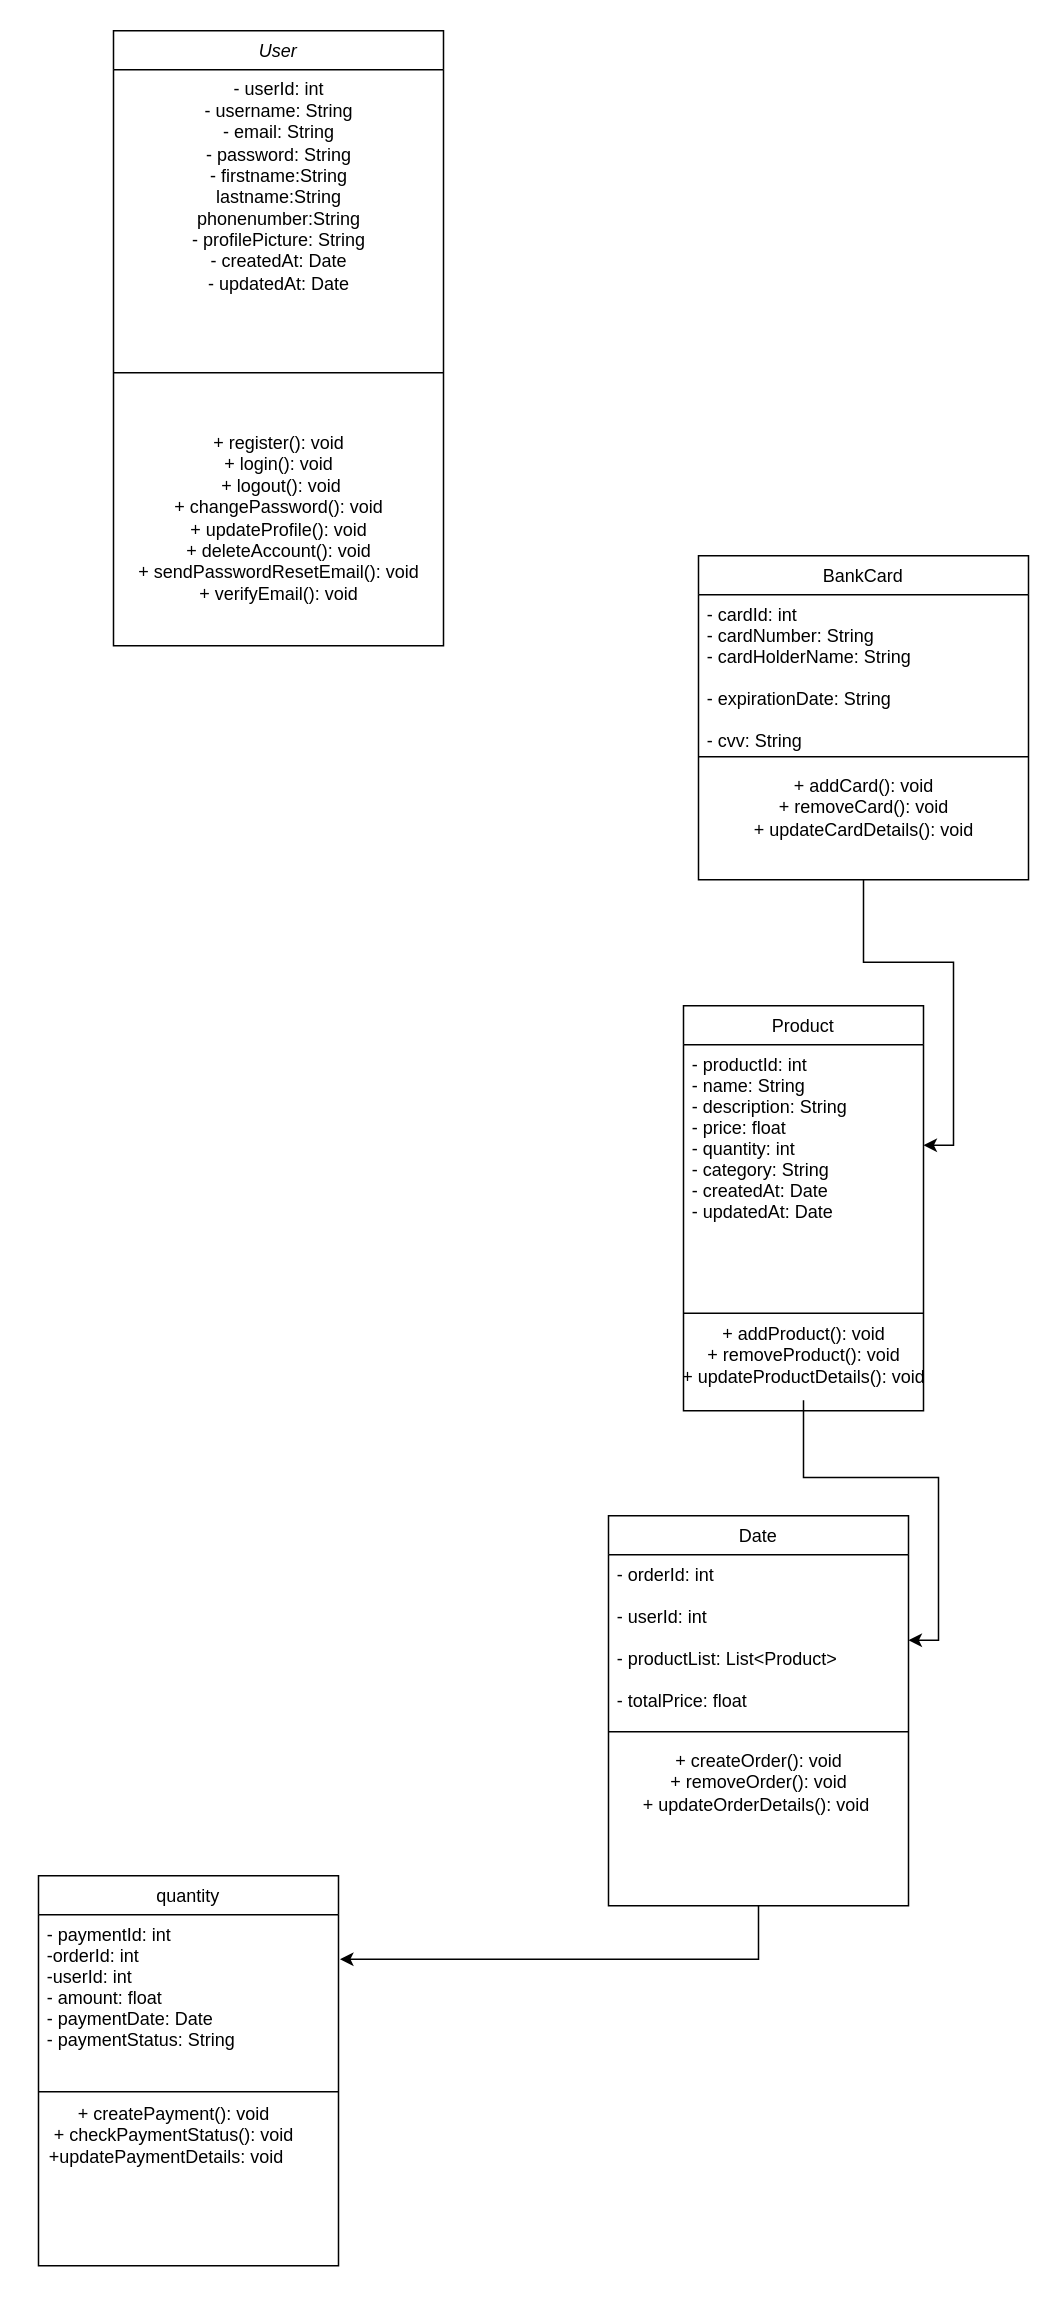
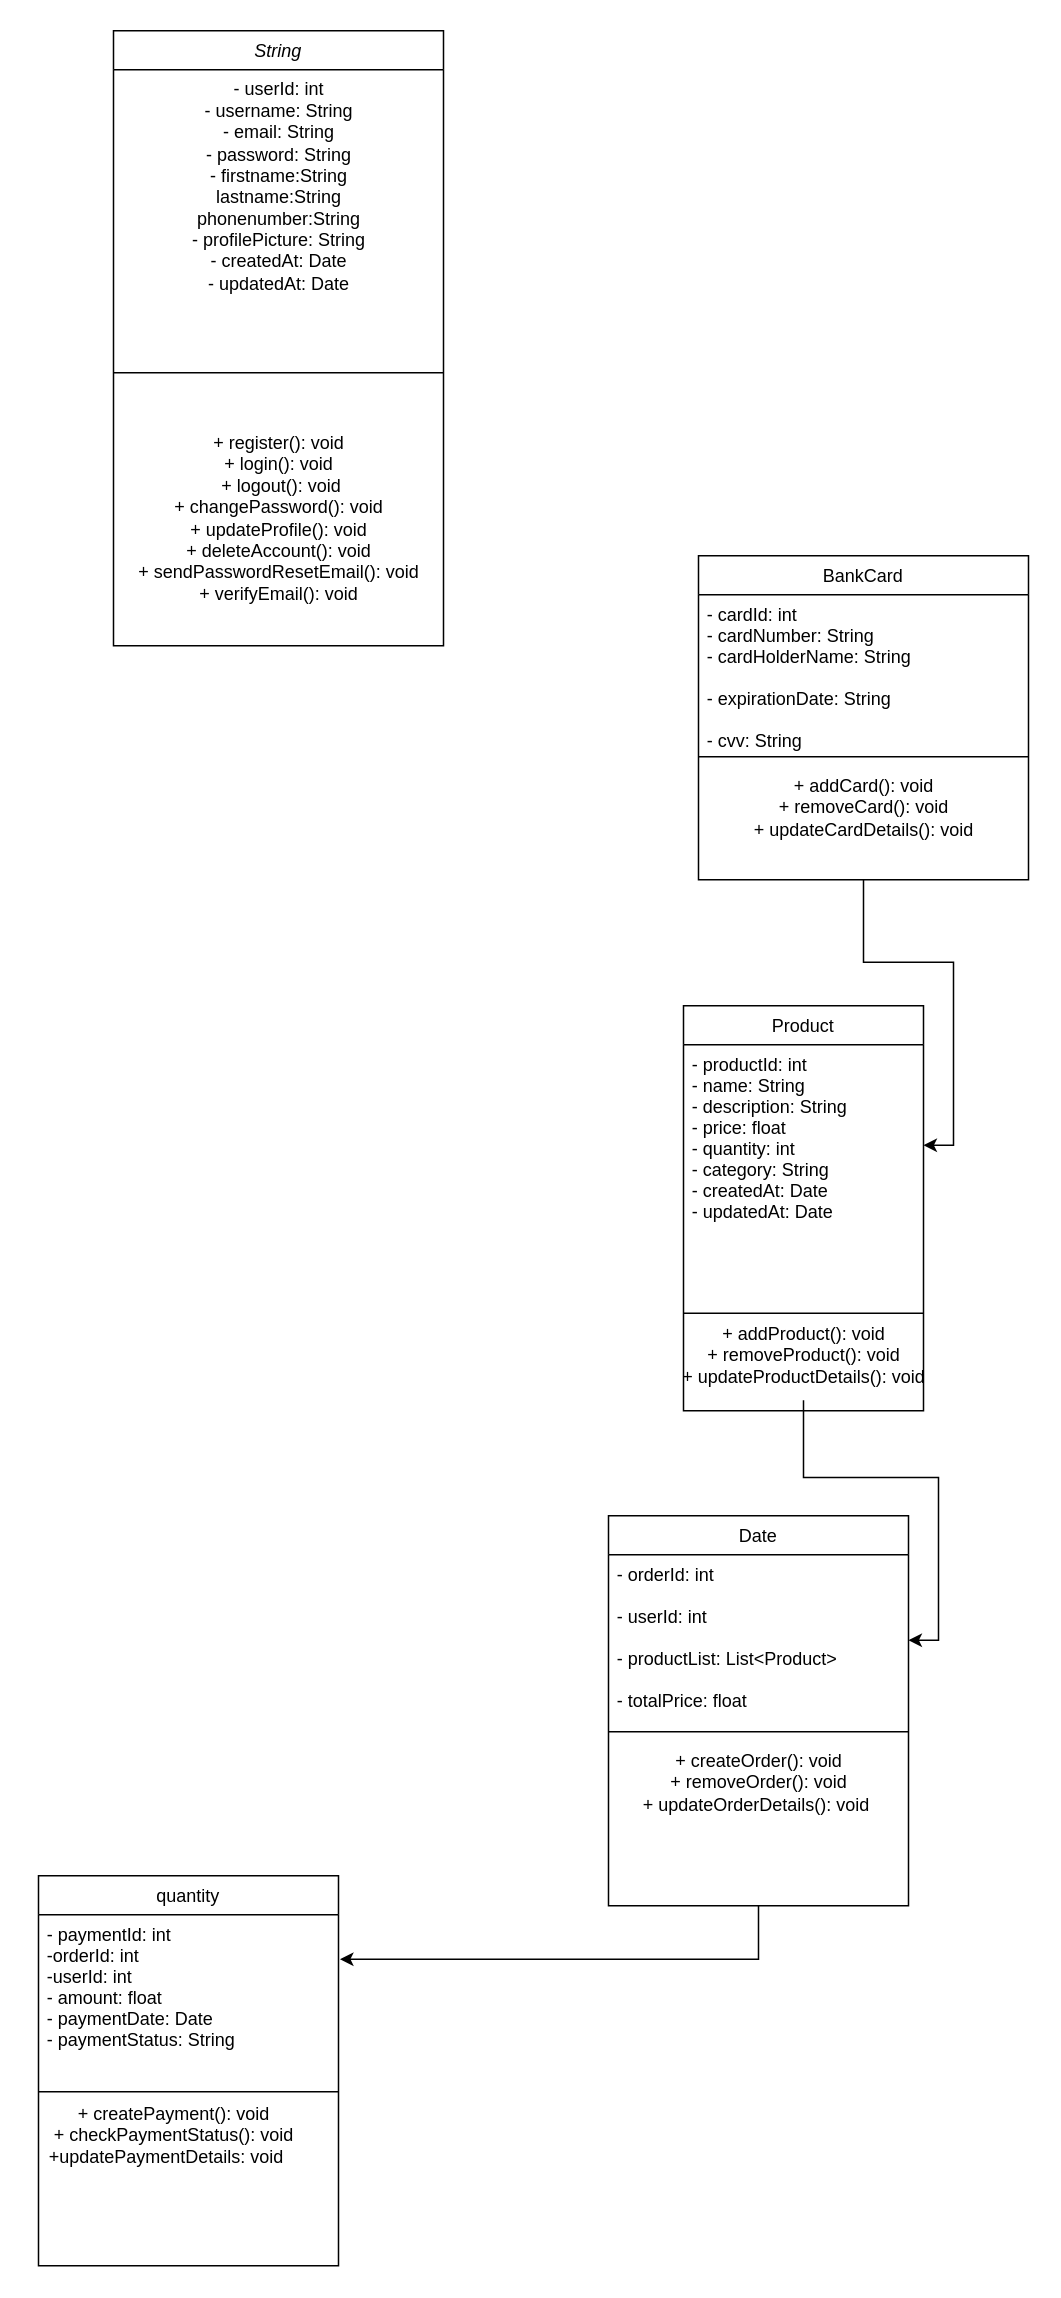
  <mxCell id="0" />
  <mxCell id="1" parent="0" />
  <mxCell id="2" style="edgeStyle=orthogonalEdgeStyle;rounded=0;orthogonalLoop=1;jettySize=auto;html=1;exitX=0.5;exitY=0;exitDx=0;exitDy=0;entryX=0.5;entryY=0;entryDx=0;entryDy=0;" edge="1" parent="1" source="3" target="3"><mxGeometry relative="1" as="geometry"><mxPoint x="215" y="270" as="targetPoint" /></mxGeometry></mxCell>
- <mxCell id="3" value="User" style="swimlane;fontStyle=2;align=center;verticalAlign=top;childLayout=stackLayout;horizontal=1;startSize=26;horizontalStack=0;resizeParent=1;resizeLast=0;collapsible=1;marginBottom=0;rounded=0;shadow=0;strokeWidth=1;" parent="1" vertex="1"><mxGeometry x="75" y="20" width="220" height="410" as="geometry"><mxRectangle x="230" y="140" width="160" height="26" as="alternateBounds" /></mxGeometry></mxCell>
+ <mxCell id="3" value="String" style="swimlane;fontStyle=2;align=center;verticalAlign=top;childLayout=stackLayout;horizontal=1;startSize=26;horizontalStack=0;resizeParent=1;resizeLast=0;collapsible=1;marginBottom=0;rounded=0;shadow=0;strokeWidth=1;" parent="1" vertex="1"><mxGeometry x="75" y="20" width="220" height="410" as="geometry"><mxRectangle x="230" y="140" width="160" height="26" as="alternateBounds" /></mxGeometry></mxCell>
  <mxCell id="4" value="- &lt;span class=&quot;hljs-attr&quot;&gt;userId&lt;/span&gt;: int&lt;br&gt;&lt;div&gt;&lt;span style=&quot;background-color: initial;&quot;&gt;- &lt;/span&gt;&lt;span style=&quot;background-color: initial;&quot; class=&quot;hljs-attr&quot;&gt;username&lt;/span&gt;&lt;span style=&quot;background-color: initial;&quot;&gt;: &lt;/span&gt;&lt;span style=&quot;background-color: initial;&quot; class=&quot;hljs-title class_&quot;&gt;String&lt;/span&gt;&lt;/div&gt;&lt;div&gt;&lt;span style=&quot;background-color: initial;&quot;&gt;- &lt;/span&gt;&lt;span style=&quot;background-color: initial;&quot; class=&quot;hljs-attr&quot;&gt;email&lt;/span&gt;&lt;span style=&quot;background-color: initial;&quot;&gt;: &lt;/span&gt;&lt;span style=&quot;background-color: initial;&quot; class=&quot;hljs-title class_&quot;&gt;String&lt;/span&gt;&lt;/div&gt;&lt;div&gt;&lt;span style=&quot;background-color: initial;&quot; class=&quot;hljs-title class_&quot;&gt;- &lt;span class=&quot;hljs-attr&quot;&gt;password&lt;/span&gt;: &lt;span class=&quot;hljs-title class_&quot;&gt;String&lt;/span&gt;&lt;br&gt;&lt;/span&gt;&lt;/div&gt;&lt;div&gt;&lt;span style=&quot;background-color: initial;&quot; class=&quot;hljs-title class_&quot;&gt;&lt;span class=&quot;hljs-title class_&quot;&gt;- firstname:String&lt;/span&gt;&lt;/span&gt;&lt;/div&gt;&lt;div&gt;&lt;span style=&quot;background-color: initial;&quot; class=&quot;hljs-title class_&quot;&gt;&lt;span class=&quot;hljs-title class_&quot;&gt;lastname:String&lt;/span&gt;&lt;/span&gt;&lt;/div&gt;&lt;div&gt;&lt;span style=&quot;background-color: initial;&quot; class=&quot;hljs-title class_&quot;&gt;&lt;span class=&quot;hljs-title class_&quot;&gt;phonenumber:String&lt;/span&gt;&lt;/span&gt;&lt;/div&gt;&lt;div&gt;&lt;span style=&quot;background-color: initial;&quot; class=&quot;hljs-title class_&quot;&gt;&lt;span class=&quot;hljs-title class_&quot;&gt;- &lt;span class=&quot;hljs-attr&quot;&gt;profilePicture&lt;/span&gt;: &lt;span class=&quot;hljs-title class_&quot;&gt;String&lt;/span&gt;&lt;br&gt;&lt;/span&gt;&lt;/span&gt;&lt;/div&gt;&lt;div&gt;- &lt;span class=&quot;hljs-attr&quot;&gt;createdAt&lt;/span&gt;: &lt;span class=&quot;hljs-title class_&quot;&gt;Date&lt;/span&gt;&lt;br&gt;&lt;/div&gt;&lt;div&gt;&lt;span class=&quot;hljs-title class_&quot;&gt;- updated&lt;span class=&quot;hljs-attr&quot;&gt;At&lt;/span&gt;: &lt;span class=&quot;hljs-title class_&quot;&gt;Date&lt;/span&gt;&lt;br&gt;&lt;/span&gt;&lt;/div&gt;&lt;div&gt;&amp;nbsp;&lt;/div&gt;" style="text;html=1;align=center;verticalAlign=middle;resizable=0;points=[];autosize=1;strokeColor=none;fillColor=none;" vertex="1" parent="3"><mxGeometry y="26" width="220" height="170" as="geometry" /></mxCell>
  <mxCell id="5" value="&lt;div&gt;&lt;br&gt;&lt;/div&gt;&lt;div&gt;&lt;br&gt;&lt;/div&gt;" style="line;html=1;strokeWidth=1;align=left;verticalAlign=middle;spacingTop=-1;spacingLeft=3;spacingRight=3;rotatable=0;labelPosition=right;points=[];portConstraint=eastwest;" parent="3" vertex="1"><mxGeometry y="196" width="220" height="64" as="geometry" /></mxCell>
  <mxCell id="6" value="+ &lt;span class=&quot;hljs-title function_&quot;&gt;register&lt;/span&gt;(): &lt;span class=&quot;hljs-keyword&quot;&gt;void&lt;/span&gt;&lt;div&gt;&lt;span class=&quot;hljs-keyword&quot;&gt;+ &lt;span class=&quot;hljs-title function_&quot;&gt;login&lt;/span&gt;(): &lt;span class=&quot;hljs-keyword&quot;&gt;void&lt;/span&gt;&lt;br&gt;&lt;/span&gt;&lt;/div&gt;&lt;div&gt;&lt;span class=&quot;hljs-keyword&quot;&gt;&lt;span class=&quot;hljs-keyword&quot;&gt;&amp;nbsp;+ &lt;span class=&quot;hljs-title function_&quot;&gt;logout&lt;/span&gt;(): &lt;span class=&quot;hljs-keyword&quot;&gt;void&lt;/span&gt;&lt;br&gt;&lt;/span&gt;&lt;/span&gt;&lt;/div&gt;&lt;div&gt;&lt;span class=&quot;hljs-keyword&quot;&gt;&lt;span class=&quot;hljs-keyword&quot;&gt;&lt;span class=&quot;hljs-keyword&quot;&gt;+ &lt;span class=&quot;hljs-title function_&quot;&gt;changePassword&lt;/span&gt;(): &lt;span class=&quot;hljs-keyword&quot;&gt;void&lt;/span&gt;&lt;br&gt;&lt;/span&gt;&lt;/span&gt;&lt;/span&gt;&lt;/div&gt;&lt;div&gt;&lt;span class=&quot;hljs-keyword&quot;&gt;&lt;span class=&quot;hljs-keyword&quot;&gt;&lt;span class=&quot;hljs-keyword&quot;&gt;&lt;span class=&quot;hljs-keyword&quot;&gt;+ &lt;span class=&quot;hljs-title function_&quot;&gt;updateProfile&lt;/span&gt;(): &lt;span class=&quot;hljs-keyword&quot;&gt;void&lt;/span&gt;&lt;br&gt;&lt;/span&gt;&lt;/span&gt;&lt;/span&gt;&lt;/span&gt;&lt;/div&gt;&lt;div&gt;&lt;span class=&quot;hljs-keyword&quot;&gt;&lt;span class=&quot;hljs-keyword&quot;&gt;&lt;span class=&quot;hljs-keyword&quot;&gt;&lt;span class=&quot;hljs-keyword&quot;&gt;&lt;span class=&quot;hljs-keyword&quot;&gt;+ &lt;span class=&quot;hljs-title function_&quot;&gt;deleteAccount&lt;/span&gt;(): &lt;span class=&quot;hljs-keyword&quot;&gt;void&lt;/span&gt;&lt;br&gt;&lt;/span&gt;&lt;/span&gt;&lt;/span&gt;&lt;/span&gt;&lt;/span&gt;&lt;/div&gt;&lt;div&gt;&lt;span class=&quot;hljs-keyword&quot;&gt;&lt;span class=&quot;hljs-keyword&quot;&gt;&lt;span class=&quot;hljs-keyword&quot;&gt;&lt;span class=&quot;hljs-keyword&quot;&gt;&lt;span class=&quot;hljs-keyword&quot;&gt;&lt;span class=&quot;hljs-keyword&quot;&gt;+ &lt;span class=&quot;hljs-title function_&quot;&gt;sendPasswordResetEmail&lt;/span&gt;(): &lt;span class=&quot;hljs-keyword&quot;&gt;void&lt;/span&gt;&lt;br&gt;&lt;/span&gt;&lt;/span&gt;&lt;/span&gt;&lt;/span&gt;&lt;/span&gt;&lt;/span&gt;&lt;/div&gt;&lt;div&gt;&lt;span class=&quot;hljs-keyword&quot;&gt;&lt;span class=&quot;hljs-keyword&quot;&gt;&lt;span class=&quot;hljs-keyword&quot;&gt;&lt;span class=&quot;hljs-keyword&quot;&gt;&lt;span class=&quot;hljs-keyword&quot;&gt;&lt;span class=&quot;hljs-keyword&quot;&gt;&lt;span class=&quot;hljs-keyword&quot;&gt;+ &lt;span class=&quot;hljs-title function_&quot;&gt;verifyEmail&lt;/span&gt;(): &lt;span class=&quot;hljs-keyword&quot;&gt;void&lt;/span&gt;&lt;br&gt;&lt;/span&gt;&lt;/span&gt;&lt;/span&gt;&lt;/span&gt;&lt;/span&gt;&lt;/span&gt;&lt;/span&gt;&lt;/div&gt;" style="text;html=1;align=center;verticalAlign=middle;resizable=0;points=[];autosize=1;strokeColor=none;fillColor=none;" vertex="1" parent="3"><mxGeometry y="260" width="220" height="130" as="geometry" /></mxCell>
  <mxCell id="7" value="quantity" style="swimlane;fontStyle=0;align=center;verticalAlign=top;childLayout=stackLayout;horizontal=1;startSize=26;horizontalStack=0;resizeParent=1;resizeLast=0;collapsible=1;marginBottom=0;rounded=0;shadow=0;strokeWidth=1;" parent="1" vertex="1"><mxGeometry x="25" y="1250" width="200" height="260" as="geometry"><mxRectangle x="130" y="380" width="160" height="26" as="alternateBounds" /></mxGeometry></mxCell>
  <mxCell id="8" value="- paymentId: int&#10;-orderId: int&#10;-userId: int&#10;- amount: float&#10;- paymentDate: Date&#10;- paymentStatus: String&#10;&#10;" style="text;align=left;verticalAlign=top;spacingLeft=4;spacingRight=4;overflow=hidden;rotatable=0;points=[[0,0.5],[1,0.5]];portConstraint=eastwest;" parent="7" vertex="1"><mxGeometry y="26" width="200" height="114" as="geometry" /></mxCell>
  <mxCell id="9" value="" style="line;html=1;strokeWidth=1;align=left;verticalAlign=middle;spacingTop=-1;spacingLeft=3;spacingRight=3;rotatable=0;labelPosition=right;points=[];portConstraint=eastwest;" parent="7" vertex="1"><mxGeometry y="140" width="200" height="8" as="geometry" /></mxCell>
  <mxCell id="10" value="Product" style="swimlane;fontStyle=0;align=center;verticalAlign=top;childLayout=stackLayout;horizontal=1;startSize=26;horizontalStack=0;resizeParent=1;resizeLast=0;collapsible=1;marginBottom=0;rounded=0;shadow=0;strokeWidth=1;" parent="1" vertex="1"><mxGeometry x="455" y="670" width="160" height="270" as="geometry"><mxRectangle x="340" y="380" width="170" height="26" as="alternateBounds" /></mxGeometry></mxCell>
  <mxCell id="11" value="- productId: int&#10;- name: String&#10;- description: String&#10;- price: float&#10;- quantity: int&#10;- category: String&#10;- createdAt: Date&#10;- updatedAt: Date&#10;&#10;" style="text;align=left;verticalAlign=top;spacingLeft=4;spacingRight=4;overflow=hidden;rotatable=0;points=[[0,0.5],[1,0.5]];portConstraint=eastwest;" parent="10" vertex="1"><mxGeometry y="26" width="160" height="134" as="geometry" /></mxCell>
  <mxCell id="12" value="" style="line;html=1;strokeWidth=1;align=left;verticalAlign=middle;spacingTop=-1;spacingLeft=3;spacingRight=3;rotatable=0;labelPosition=right;points=[];portConstraint=eastwest;" parent="10" vertex="1"><mxGeometry y="160" width="160" height="90" as="geometry" /></mxCell>
  <mxCell id="13" value="" style="edgeStyle=orthogonalEdgeStyle;rounded=0;orthogonalLoop=1;jettySize=auto;html=1;" edge="1" parent="1" source="14" target="11"><mxGeometry relative="1" as="geometry" /></mxCell>
  <mxCell id="14" value="BankCard" style="swimlane;fontStyle=0;align=center;verticalAlign=top;childLayout=stackLayout;horizontal=1;startSize=26;horizontalStack=0;resizeParent=1;resizeLast=0;collapsible=1;marginBottom=0;rounded=0;shadow=0;strokeWidth=1;" parent="1" vertex="1"><mxGeometry x="465" y="370" width="220" height="216" as="geometry"><mxRectangle x="550" y="140" width="160" height="26" as="alternateBounds" /></mxGeometry></mxCell>
  <mxCell id="15" value="- cardId: int&#10;- cardNumber: String&#10;- cardHolderName: String&#10;&#10;- expirationDate: String&#10;&#10;- cvv: String&#10;&#10;- userId: int&#10;" style="text;align=left;verticalAlign=top;spacingLeft=4;spacingRight=4;overflow=hidden;rotatable=0;points=[[0,0.5],[1,0.5]];portConstraint=eastwest;" parent="14" vertex="1"><mxGeometry y="26" width="220" height="104" as="geometry" /></mxCell>
  <mxCell id="16" value="" style="line;html=1;strokeWidth=1;align=left;verticalAlign=middle;spacingTop=-1;spacingLeft=3;spacingRight=3;rotatable=0;labelPosition=right;points=[];portConstraint=eastwest;" parent="14" vertex="1"><mxGeometry y="130" width="220" height="8" as="geometry" /></mxCell>
  <mxCell id="17" value="+ &lt;span class=&quot;hljs-built_in&quot;&gt;addCard&lt;/span&gt;(): &lt;span class=&quot;hljs-type&quot;&gt;void&lt;/span&gt;&lt;div&gt;&lt;span class=&quot;hljs-type&quot;&gt;+ &lt;span class=&quot;hljs-built_in&quot;&gt;removeCard&lt;/span&gt;(): &lt;span class=&quot;hljs-type&quot;&gt;void&lt;/span&gt;&lt;br&gt;&lt;/span&gt;&lt;/div&gt;&lt;div&gt;&lt;span class=&quot;hljs-type&quot;&gt;&lt;span class=&quot;hljs-type&quot;&gt;+ &lt;span class=&quot;hljs-built_in&quot;&gt;updateCardDetails&lt;/span&gt;(): &lt;span class=&quot;hljs-type&quot;&gt;void&lt;/span&gt;&lt;br&gt;&lt;/span&gt;&lt;/span&gt;&lt;/div&gt;" style="text;html=1;align=center;verticalAlign=middle;resizable=0;points=[];autosize=1;strokeColor=none;fillColor=none;" vertex="1" parent="14"><mxGeometry y="138" width="220" height="60" as="geometry" /></mxCell>
  <mxCell id="18" value="" style="edgeStyle=orthogonalEdgeStyle;rounded=0;orthogonalLoop=1;jettySize=auto;html=1;" edge="1" parent="1" source="19" target="21"><mxGeometry relative="1" as="geometry" /></mxCell>
  <mxCell id="19" value="&lt;span class=&quot;hljs-string&quot;&gt;+&lt;/span&gt; &lt;span class=&quot;hljs-string&quot;&gt;addProduct():&lt;/span&gt; &lt;span class=&quot;hljs-string&quot;&gt;void&lt;/span&gt;&lt;div&gt;&lt;span class=&quot;hljs-string&quot;&gt;&lt;span class=&quot;hljs-string&quot;&gt;+&lt;/span&gt; &lt;span class=&quot;hljs-string&quot;&gt;removeProduct():&lt;/span&gt; &lt;span class=&quot;hljs-string&quot;&gt;void&lt;/span&gt;&lt;br&gt;&lt;/span&gt;&lt;/div&gt;&lt;div&gt;&lt;span class=&quot;hljs-string&quot;&gt;&lt;span class=&quot;hljs-string&quot;&gt;&lt;span class=&quot;hljs-string&quot;&gt;+&lt;/span&gt; &lt;span class=&quot;hljs-string&quot;&gt;updateProductDetails():&lt;/span&gt; &lt;span class=&quot;hljs-string&quot;&gt;void&lt;/span&gt;&lt;br&gt;&lt;/span&gt;&lt;/span&gt;&lt;/div&gt;" style="text;html=1;align=center;verticalAlign=middle;resizable=0;points=[];autosize=1;strokeColor=none;fillColor=none;" vertex="1" parent="1"><mxGeometry x="440" y="873" width="190" height="60" as="geometry" /></mxCell>
  <mxCell id="20" value="Date" style="swimlane;fontStyle=0;align=center;verticalAlign=top;childLayout=stackLayout;horizontal=1;startSize=26;horizontalStack=0;resizeParent=1;resizeLast=0;collapsible=1;marginBottom=0;rounded=0;shadow=0;strokeWidth=1;" vertex="1" parent="1"><mxGeometry x="405" y="1010" width="200" height="260" as="geometry"><mxRectangle x="130" y="380" width="160" height="26" as="alternateBounds" /></mxGeometry></mxCell>
  <mxCell id="21" value="- orderId: int&#10;&#10;- userId: int&#10;&#10;- productList: List&lt;Product&gt;&#10;&#10;- totalPrice: float&#10;&#10;- orderDate: Date&#10;&#10;" style="text;align=left;verticalAlign=top;spacingLeft=4;spacingRight=4;overflow=hidden;rotatable=0;points=[[0,0.5],[1,0.5]];portConstraint=eastwest;" vertex="1" parent="20"><mxGeometry y="26" width="200" height="114" as="geometry" /></mxCell>
  <mxCell id="22" value="" style="line;html=1;strokeWidth=1;align=left;verticalAlign=middle;spacingTop=-1;spacingLeft=3;spacingRight=3;rotatable=0;labelPosition=right;points=[];portConstraint=eastwest;" vertex="1" parent="20"><mxGeometry y="140" width="200" height="8" as="geometry" /></mxCell>
  <mxCell id="23" value="&lt;span class=&quot;hljs-operator&quot;&gt;+&lt;/span&gt; createOrder(): void&lt;br&gt;&lt;div&gt;&lt;span style=&quot;background-color: initial;&quot; class=&quot;hljs-operator&quot;&gt;+&lt;/span&gt;&lt;span style=&quot;background-color: initial;&quot;&gt; removeOrder(): void&lt;/span&gt;&lt;/div&gt;&lt;div&gt;&lt;span style=&quot;background-color: initial;&quot; class=&quot;hljs-operator&quot;&gt;+&lt;/span&gt;&lt;span style=&quot;background-color: initial;&quot;&gt; updateOrderDetails(): void&lt;/span&gt;&amp;nbsp;&lt;/div&gt;" style="text;html=1;align=center;verticalAlign=middle;resizable=0;points=[];autosize=1;strokeColor=none;fillColor=none;" vertex="1" parent="20"><mxGeometry y="148" width="200" height="60" as="geometry" /></mxCell>
  <mxCell id="24" style="edgeStyle=orthogonalEdgeStyle;rounded=0;orthogonalLoop=1;jettySize=auto;html=1;entryX=1.005;entryY=0.26;entryDx=0;entryDy=0;entryPerimeter=0;" edge="1" parent="1" source="20" target="8"><mxGeometry relative="1" as="geometry" /></mxCell>
  <mxCell id="25" value="&lt;span class=&quot;hljs-operator&quot;&gt;+&lt;/span&gt; createPayment(): void&lt;br&gt;&lt;div&gt;&lt;span style=&quot;background-color: initial;&quot; class=&quot;hljs-operator&quot;&gt;+&lt;/span&gt;&lt;span style=&quot;background-color: initial;&quot;&gt; checkPaymentStatus(): void&lt;/span&gt;&lt;/div&gt;&lt;div&gt;+updatePaymentDetails: void&amp;nbsp; &amp;nbsp;&lt;/div&gt;" style="text;html=1;align=center;verticalAlign=middle;resizable=0;points=[];autosize=1;strokeColor=none;fillColor=none;" vertex="1" parent="1"><mxGeometry x="20" y="1393" width="190" height="60" as="geometry" /></mxCell>
